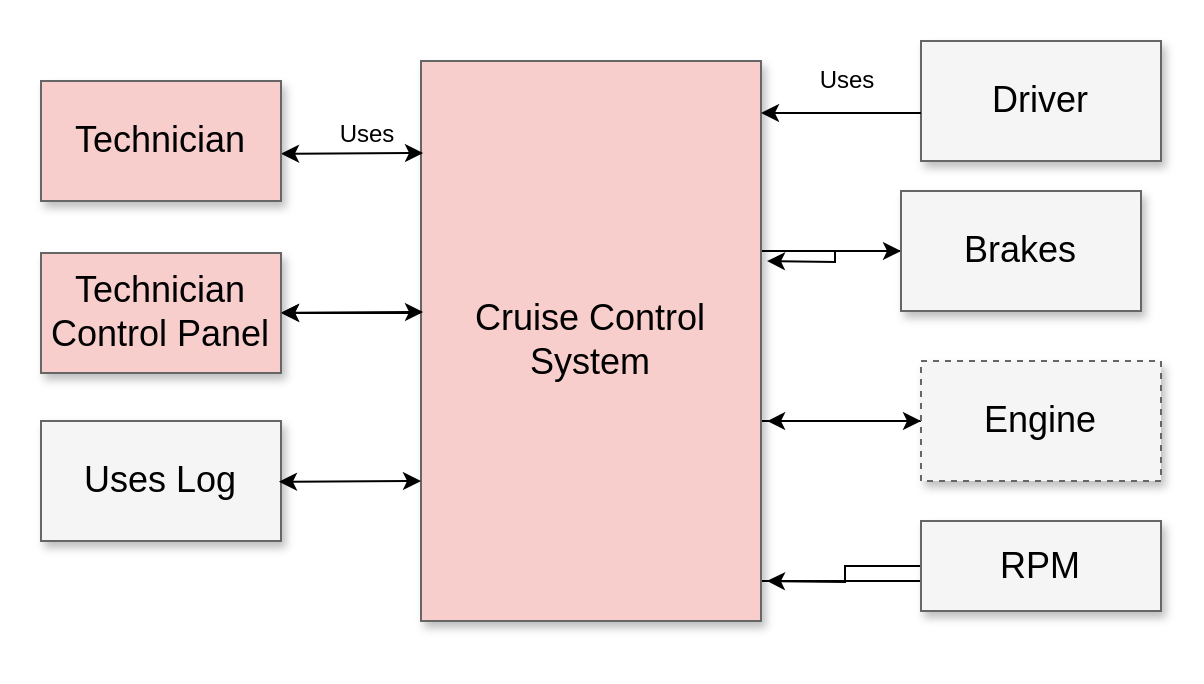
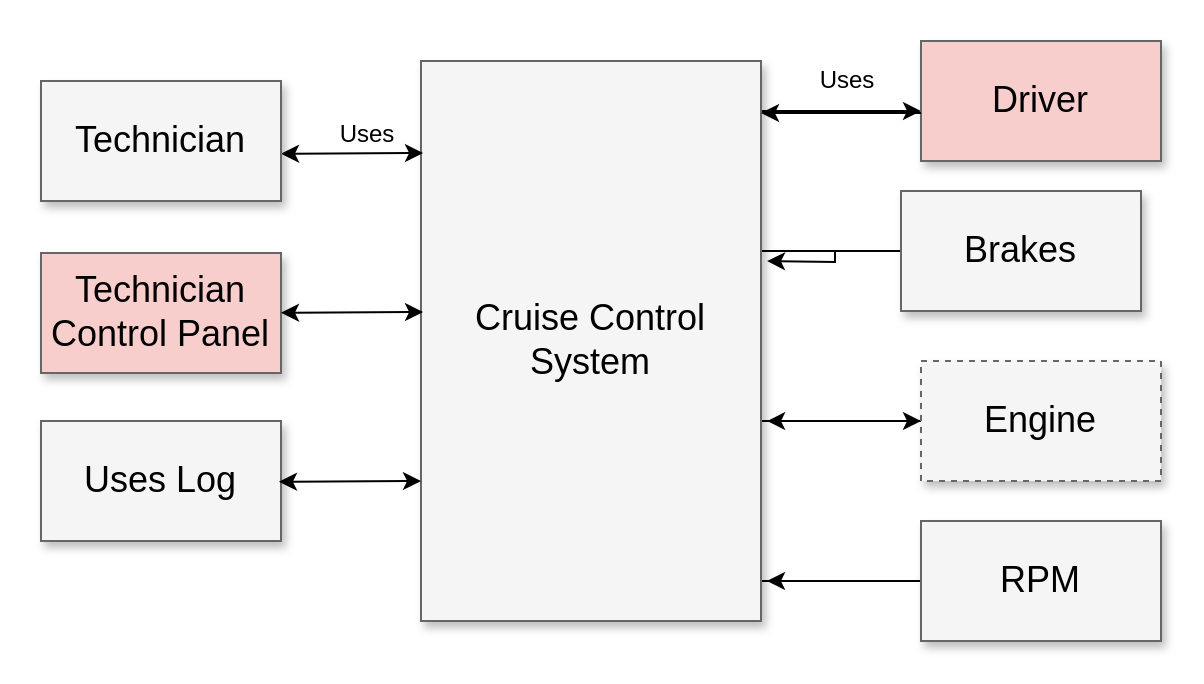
  <mxCell id="0" style=";html=1;" />
  <mxCell id="1" style=";html=1;" parent="0" />
- <mxCell id="2" style="edgeStyle=elbowEdgeStyle;rounded=0;html=1;startArrow=none;startFill=0;jettySize=auto;orthogonalLoop=1;fontSize=18;elbow=vertical;" parent="1" source="6" target="17" edge="1"><mxGeometry relative="1" as="geometry" /></mxCell>
- <mxCell id="3" style="edgeStyle=elbowEdgeStyle;rounded=0;html=1;startArrow=none;startFill=0;jettySize=auto;orthogonalLoop=1;fontSize=18;elbow=vertical;" parent="1" source="6" target="9" edge="1"><mxGeometry relative="1" as="geometry" /></mxCell>
+ <mxCell id="2" style="edgeStyle=elbowEdgeStyle;rounded=0;html=1;startArrow=none;startFill=0;jettySize=auto;orthogonalLoop=1;fontSize=18;elbow=vertical;" parent="1" source="6" target="7" edge="1"><mxGeometry relative="1" as="geometry" /></mxCell>
+ <mxCell id="3" style="edgeStyle=elbowEdgeStyle;rounded=0;html=1;startArrow=none;startFill=0;jettySize=auto;orthogonalLoop=1;fontSize=18;elbow=vertical;endArrow=none;" parent="1" source="6" target="9" edge="1"><mxGeometry relative="1" as="geometry" /></mxCell>
  <mxCell id="4" style="edgeStyle=elbowEdgeStyle;rounded=0;html=1;startArrow=none;startFill=0;jettySize=auto;orthogonalLoop=1;fontSize=18;elbow=vertical;" parent="1" source="6" target="11" edge="1"><mxGeometry relative="1" as="geometry" /></mxCell>
  <mxCell id="5" style="edgeStyle=elbowEdgeStyle;rounded=0;html=1;startArrow=none;startFill=0;jettySize=auto;orthogonalLoop=1;fontSize=18;elbow=vertical;endArrow=none;" parent="1" source="6" target="13" edge="1"><mxGeometry relative="1" as="geometry"><Array as="points"><mxPoint x="420" y="290" /></Array></mxGeometry></mxCell>
- <mxCell id="6" value="Cruise Control&lt;br&gt;System" style="whiteSpace=wrap;html=1;shadow=1;fontSize=18;fillColor=#f8cecc;strokeColor=#666666;" parent="1" vertex="1"><mxGeometry x="210" y="30" width="170" height="280" as="geometry" /></mxCell>
- <mxCell id="7" value="Driver" style="whiteSpace=wrap;html=1;shadow=1;fontSize=18;fillColor=#f5f5f5;strokeColor=#666666;" parent="1" vertex="1"><mxGeometry x="460" y="20" width="120" height="60" as="geometry" /></mxCell>
+ <mxCell id="6" value="Cruise Control&lt;br&gt;System" style="whiteSpace=wrap;html=1;shadow=1;fontSize=18;fillColor=#f5f5f5;strokeColor=#666666;" parent="1" vertex="1"><mxGeometry x="210" y="30" width="170" height="280" as="geometry" /></mxCell>
+ <mxCell id="7" value="Driver" style="whiteSpace=wrap;html=1;shadow=1;fontSize=18;fillColor=#f8cecc;strokeColor=#666666;" parent="1" vertex="1"><mxGeometry x="460" y="20" width="120" height="60" as="geometry" /></mxCell>
  <mxCell id="8" style="edgeStyle=orthogonalEdgeStyle;rounded=0;orthogonalLoop=1;jettySize=auto;html=1;exitX=0;exitY=0.5;exitDx=0;exitDy=0;" edge="1" parent="1" source="9"><mxGeometry relative="1" as="geometry"><mxPoint x="383" y="130" as="targetPoint" /></mxGeometry></mxCell>
  <mxCell id="9" value="Brakes" style="whiteSpace=wrap;html=1;shadow=1;fontSize=18;fillColor=#f5f5f5;strokeColor=#666666;" parent="1" vertex="1"><mxGeometry x="450" y="95" width="120" height="60" as="geometry" /></mxCell>
  <mxCell id="10" style="edgeStyle=orthogonalEdgeStyle;rounded=0;orthogonalLoop=1;jettySize=auto;html=1;exitX=0;exitY=0.5;exitDx=0;exitDy=0;entryX=1.018;entryY=0.643;entryDx=0;entryDy=0;entryPerimeter=0;" edge="1" parent="1" source="11" target="6"><mxGeometry relative="1" as="geometry" /></mxCell>
  <mxCell id="11" value="Engine" style="whiteSpace=wrap;html=1;shadow=1;fontSize=18;fillColor=#f5f5f5;strokeColor=#666666;dashed=1;" parent="1" vertex="1"><mxGeometry x="460" y="180" width="120" height="60" as="geometry" /></mxCell>
  <mxCell id="12" style="edgeStyle=orthogonalEdgeStyle;rounded=0;orthogonalLoop=1;jettySize=auto;html=1;exitX=0;exitY=0.5;exitDx=0;exitDy=0;" edge="1" parent="1" source="13"><mxGeometry relative="1" as="geometry"><mxPoint x="383" y="290" as="targetPoint" /></mxGeometry></mxCell>
- <mxCell id="13" value="RPM" style="whiteSpace=wrap;html=1;shadow=1;fontSize=18;fillColor=#f5f5f5;strokeColor=#666666;" parent="1" vertex="1"><mxGeometry x="460" y="260" width="120" height="45" as="geometry" /></mxCell>
+ <mxCell id="13" value="RPM" style="whiteSpace=wrap;html=1;shadow=1;fontSize=18;fillColor=#f5f5f5;strokeColor=#666666;" parent="1" vertex="1"><mxGeometry x="460" y="260" width="120" height="60" as="geometry" /></mxCell>
  <mxCell id="14" value="Uses Log" style="whiteSpace=wrap;html=1;shadow=1;fontSize=18;fillColor=#f5f5f5;strokeColor=#666666;" parent="1" vertex="1"><mxGeometry x="20" y="210" width="120" height="60" as="geometry" /></mxCell>
  <mxCell id="15" style="edgeStyle=elbowEdgeStyle;rounded=0;html=1;startArrow=none;startFill=0;jettySize=auto;orthogonalLoop=1;fontSize=18;elbow=vertical;" edge="1" parent="1"><mxGeometry relative="1" as="geometry"><mxPoint x="460" y="56" as="sourcePoint" /><mxPoint x="380" y="56" as="targetPoint" /></mxGeometry></mxCell>
  <mxCell id="16" value="Uses" style="text;html=1;align=center;verticalAlign=middle;resizable=0;points=[];autosize=1;" vertex="1" parent="1"><mxGeometry x="403" y="30" width="40" height="20" as="geometry" /></mxCell>
  <mxCell id="17" value="Technician Control Panel" style="whiteSpace=wrap;html=1;shadow=1;fontSize=18;fillColor=#f8cecc;strokeColor=#666666;" vertex="1" parent="1"><mxGeometry x="20" y="126" width="120" height="60" as="geometry" /></mxCell>
  <mxCell id="18" value="" style="endArrow=classic;startArrow=classic;html=1;entryX=0.006;entryY=0.279;entryDx=0;entryDy=0;entryPerimeter=0;" edge="1" parent="1"><mxGeometry width="50" height="50" relative="1" as="geometry"><mxPoint x="138.98" y="240.38" as="sourcePoint" /><mxPoint x="210" y="240" as="targetPoint" /></mxGeometry></mxCell>
  <mxCell id="19" value="" style="endArrow=classic;startArrow=classic;html=1;entryX=0.006;entryY=0.279;entryDx=0;entryDy=0;entryPerimeter=0;" edge="1" parent="1"><mxGeometry width="50" height="50" relative="1" as="geometry"><mxPoint x="140" y="155.88" as="sourcePoint" /><mxPoint x="211.02" y="155.5" as="targetPoint" /></mxGeometry></mxCell>
  <mxCell id="20" value="" style="endArrow=classic;startArrow=classic;html=1;entryX=0.006;entryY=0.279;entryDx=0;entryDy=0;entryPerimeter=0;" edge="1" parent="1"><mxGeometry width="50" height="50" relative="1" as="geometry"><mxPoint x="140" y="76.38" as="sourcePoint" /><mxPoint x="211.02" y="76" as="targetPoint" /></mxGeometry></mxCell>
- <mxCell id="21" value="Technician" style="whiteSpace=wrap;html=1;shadow=1;fontSize=18;fillColor=#f8cecc;strokeColor=#666666;" vertex="1" parent="1"><mxGeometry x="20" y="40" width="120" height="60" as="geometry" /></mxCell>
+ <mxCell id="21" value="Technician" style="whiteSpace=wrap;html=1;shadow=1;fontSize=18;fillColor=#f5f5f5;strokeColor=#666666;" vertex="1" parent="1"><mxGeometry x="20" y="40" width="120" height="60" as="geometry" /></mxCell>
  <mxCell id="22" value="Uses" style="text;html=1;align=center;verticalAlign=middle;resizable=0;points=[];autosize=1;" vertex="1" parent="1"><mxGeometry x="163" y="57" width="40" height="20" as="geometry" /></mxCell>
